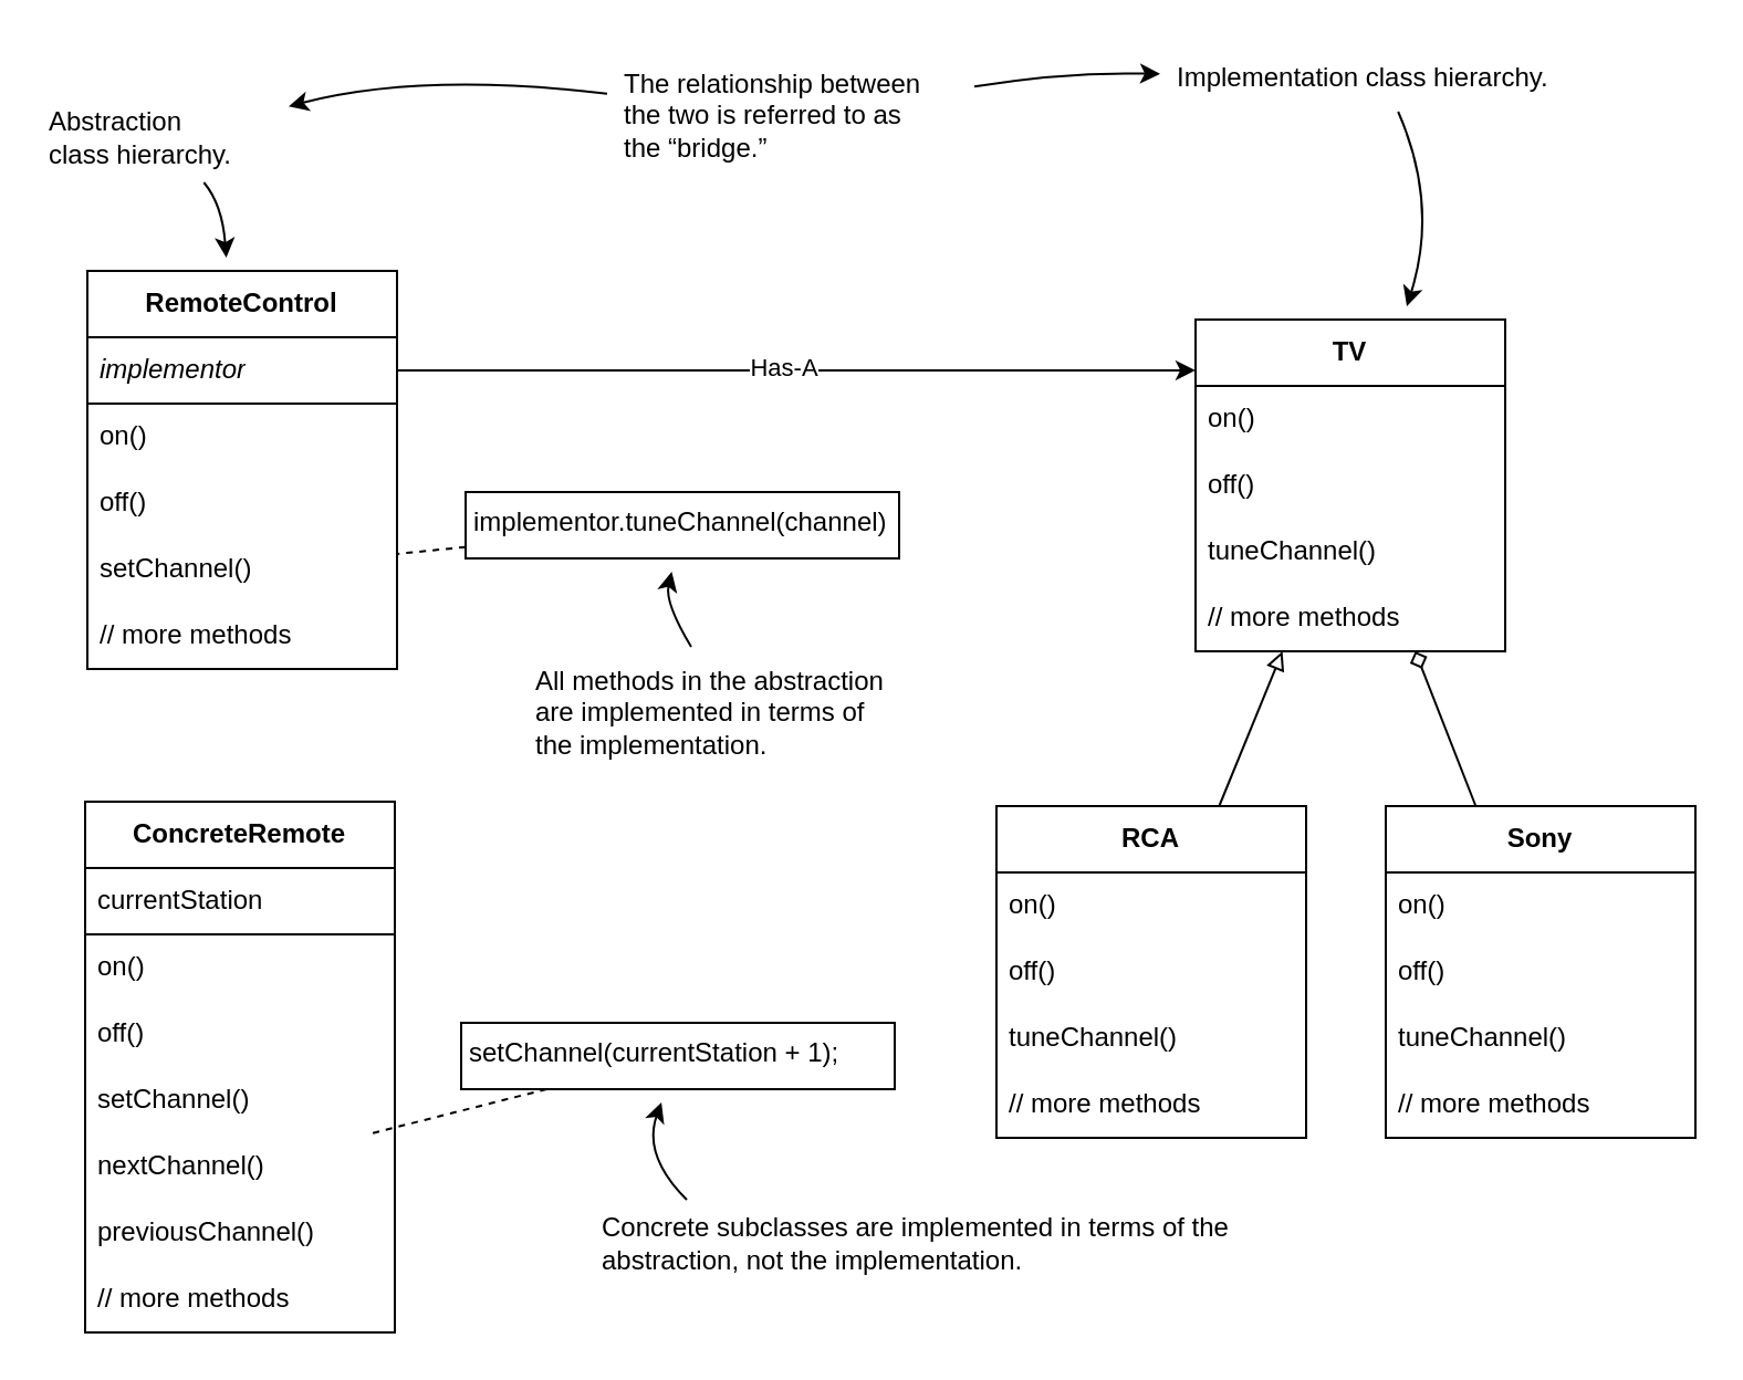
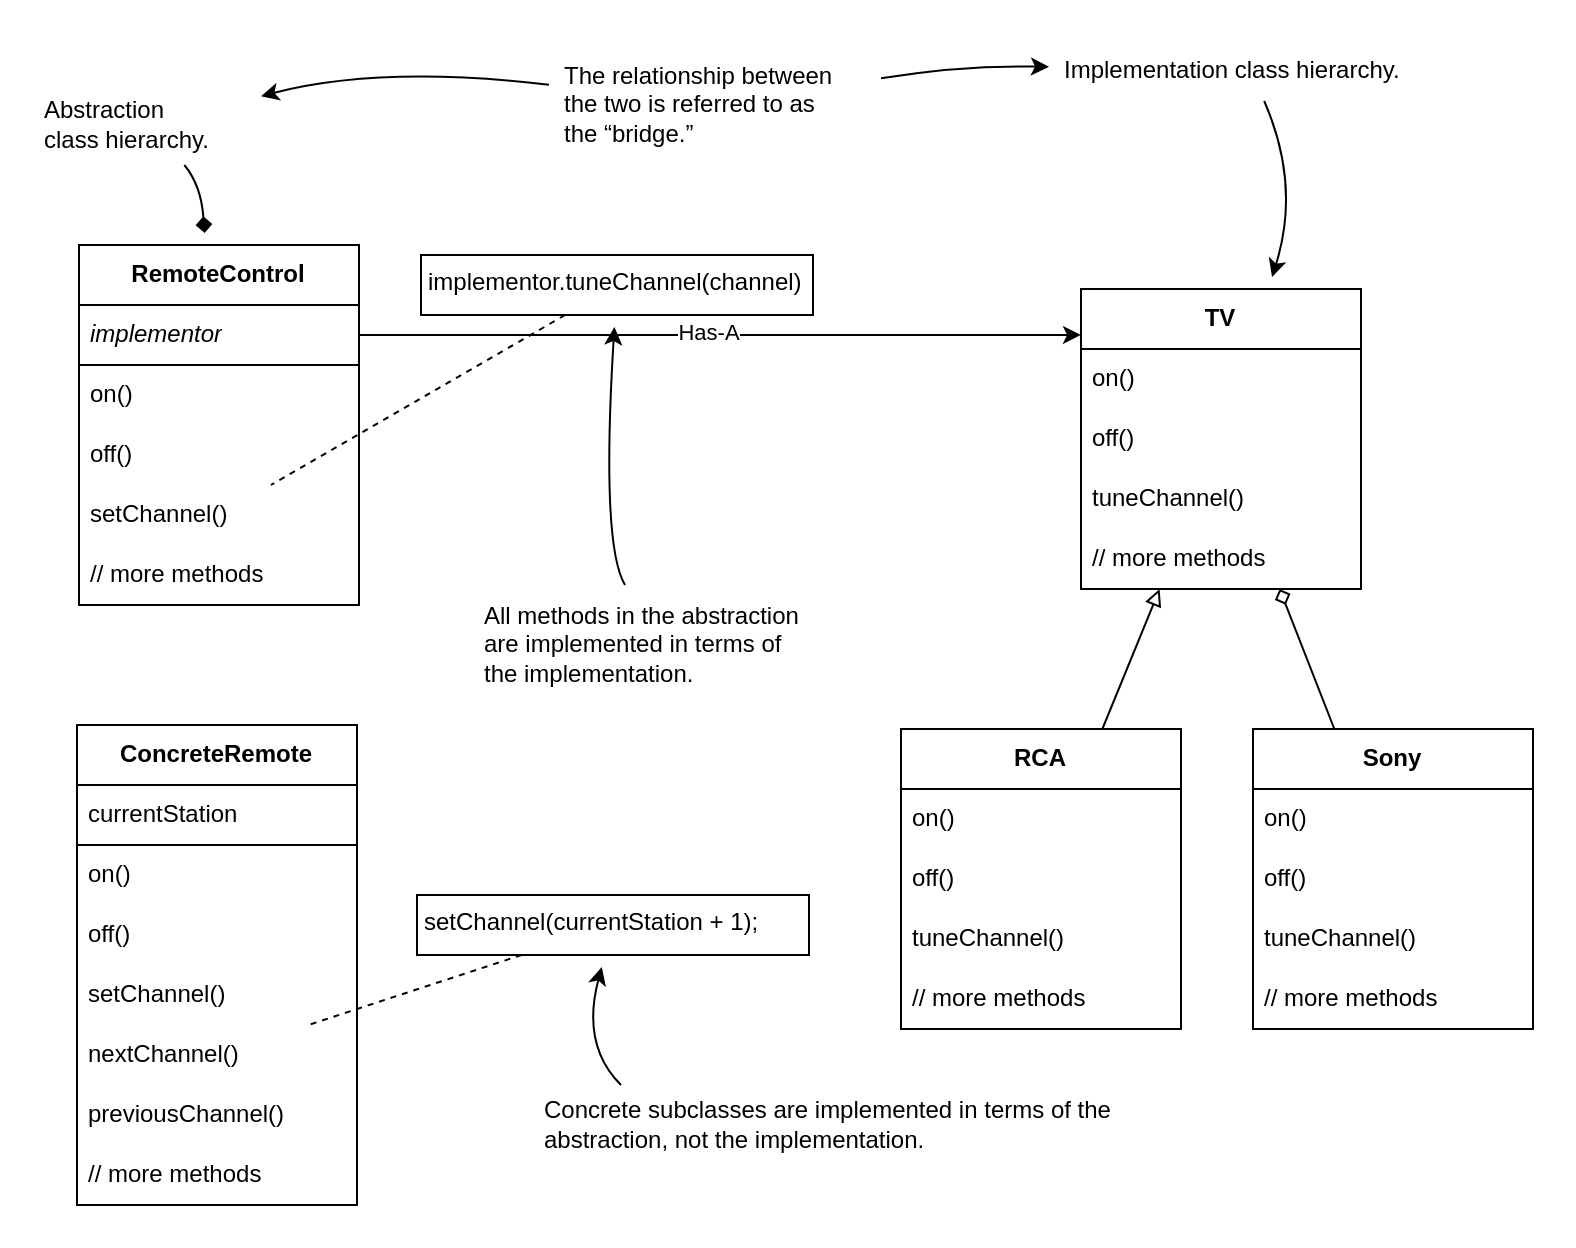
  <mxCell id="0" />
  <mxCell id="1" parent="0" />
  <mxCell id="2" value="RemoteControl" style="swimlane;fontStyle=1;childLayout=stackLayout;horizontal=1;startSize=30;horizontalStack=0;resizeParent=1;resizeParentMax=0;resizeLast=0;collapsible=1;marginBottom=0;whiteSpace=wrap;html=1;" parent="1" vertex="1"><mxGeometry x="39" y="122" width="140" height="180" as="geometry" /></mxCell>
  <mxCell id="3" value="implementor" style="text;strokeColor=default;fillColor=none;align=left;verticalAlign=middle;spacingLeft=4;spacingRight=4;overflow=hidden;points=[[0,0.5],[1,0.5]];portConstraint=eastwest;rotatable=0;whiteSpace=wrap;html=1;fontStyle=2" vertex="1" parent="2"><mxGeometry y="30" width="140" height="30" as="geometry" /></mxCell>
  <mxCell id="4" value="on()" style="text;strokeColor=none;fillColor=none;align=left;verticalAlign=middle;spacingLeft=4;spacingRight=4;overflow=hidden;points=[[0,0.5],[1,0.5]];portConstraint=eastwest;rotatable=0;whiteSpace=wrap;html=1;" parent="2" vertex="1"><mxGeometry y="60" width="140" height="30" as="geometry" /></mxCell>
  <mxCell id="5" value="off()" style="text;strokeColor=none;fillColor=none;align=left;verticalAlign=middle;spacingLeft=4;spacingRight=4;overflow=hidden;points=[[0,0.5],[1,0.5]];portConstraint=eastwest;rotatable=0;whiteSpace=wrap;html=1;" parent="2" vertex="1"><mxGeometry y="90" width="140" height="30" as="geometry" /></mxCell>
  <mxCell id="6" value="setChannel()" style="text;strokeColor=none;fillColor=none;align=left;verticalAlign=middle;spacingLeft=4;spacingRight=4;overflow=hidden;points=[[0,0.5],[1,0.5]];portConstraint=eastwest;rotatable=0;whiteSpace=wrap;html=1;" parent="2" vertex="1"><mxGeometry y="120" width="140" height="30" as="geometry" /></mxCell>
  <mxCell id="7" value="// more methods" style="text;strokeColor=none;fillColor=none;align=left;verticalAlign=middle;spacingLeft=4;spacingRight=4;overflow=hidden;points=[[0,0.5],[1,0.5]];portConstraint=eastwest;rotatable=0;whiteSpace=wrap;html=1;" parent="2" vertex="1"><mxGeometry y="150" width="140" height="30" as="geometry" /></mxCell>
  <mxCell id="8" value="Sony" style="swimlane;fontStyle=1;childLayout=stackLayout;horizontal=1;startSize=30;horizontalStack=0;resizeParent=1;resizeParentMax=0;resizeLast=0;collapsible=1;marginBottom=0;whiteSpace=wrap;html=1;" parent="1" vertex="1"><mxGeometry x="626" y="364" width="140" height="150" as="geometry" /></mxCell>
  <mxCell id="9" value="on()" style="text;strokeColor=none;fillColor=none;align=left;verticalAlign=middle;spacingLeft=4;spacingRight=4;overflow=hidden;points=[[0,0.5],[1,0.5]];portConstraint=eastwest;rotatable=0;whiteSpace=wrap;html=1;" parent="8" vertex="1"><mxGeometry y="30" width="140" height="30" as="geometry" /></mxCell>
  <mxCell id="10" value="off()" style="text;strokeColor=none;fillColor=none;align=left;verticalAlign=middle;spacingLeft=4;spacingRight=4;overflow=hidden;points=[[0,0.5],[1,0.5]];portConstraint=eastwest;rotatable=0;whiteSpace=wrap;html=1;" parent="8" vertex="1"><mxGeometry y="60" width="140" height="30" as="geometry" /></mxCell>
  <mxCell id="11" value="tuneChannel()" style="text;strokeColor=none;fillColor=none;align=left;verticalAlign=middle;spacingLeft=4;spacingRight=4;overflow=hidden;points=[[0,0.5],[1,0.5]];portConstraint=eastwest;rotatable=0;whiteSpace=wrap;html=1;" parent="8" vertex="1"><mxGeometry y="90" width="140" height="30" as="geometry" /></mxCell>
  <mxCell id="12" value="// more methods" style="text;strokeColor=none;fillColor=none;align=left;verticalAlign=middle;spacingLeft=4;spacingRight=4;overflow=hidden;points=[[0,0.5],[1,0.5]];portConstraint=eastwest;rotatable=0;whiteSpace=wrap;html=1;" parent="8" vertex="1"><mxGeometry y="120" width="140" height="30" as="geometry" /></mxCell>
  <mxCell id="13" value="RCA" style="swimlane;fontStyle=1;childLayout=stackLayout;horizontal=1;startSize=30;horizontalStack=0;resizeParent=1;resizeParentMax=0;resizeLast=0;collapsible=1;marginBottom=0;whiteSpace=wrap;html=1;" parent="1" vertex="1"><mxGeometry x="450" y="364" width="140" height="150" as="geometry" /></mxCell>
  <mxCell id="14" value="on()" style="text;strokeColor=none;fillColor=none;align=left;verticalAlign=middle;spacingLeft=4;spacingRight=4;overflow=hidden;points=[[0,0.5],[1,0.5]];portConstraint=eastwest;rotatable=0;whiteSpace=wrap;html=1;" parent="13" vertex="1"><mxGeometry y="30" width="140" height="30" as="geometry" /></mxCell>
  <mxCell id="15" value="off()" style="text;strokeColor=none;fillColor=none;align=left;verticalAlign=middle;spacingLeft=4;spacingRight=4;overflow=hidden;points=[[0,0.5],[1,0.5]];portConstraint=eastwest;rotatable=0;whiteSpace=wrap;html=1;" parent="13" vertex="1"><mxGeometry y="60" width="140" height="30" as="geometry" /></mxCell>
  <mxCell id="16" value="tuneChannel()" style="text;strokeColor=none;fillColor=none;align=left;verticalAlign=middle;spacingLeft=4;spacingRight=4;overflow=hidden;points=[[0,0.5],[1,0.5]];portConstraint=eastwest;rotatable=0;whiteSpace=wrap;html=1;" parent="13" vertex="1"><mxGeometry y="90" width="140" height="30" as="geometry" /></mxCell>
  <mxCell id="17" value="// more methods" style="text;strokeColor=none;fillColor=none;align=left;verticalAlign=middle;spacingLeft=4;spacingRight=4;overflow=hidden;points=[[0,0.5],[1,0.5]];portConstraint=eastwest;rotatable=0;whiteSpace=wrap;html=1;" parent="13" vertex="1"><mxGeometry y="120" width="140" height="30" as="geometry" /></mxCell>
  <mxCell id="18" value="" style="endArrow=block;html=1;rounded=0;endFill=0;" parent="1" source="13" target="22" edge="1"><mxGeometry width="50" height="50" relative="1" as="geometry"><mxPoint x="210" y="414" as="sourcePoint" /><mxPoint x="260" y="364" as="targetPoint" /></mxGeometry></mxCell>
  <mxCell id="19" value="" style="endArrow=diamond;html=1;rounded=0;endFill=0;" parent="1" source="8" target="22" edge="1"><mxGeometry width="50" height="50" relative="1" as="geometry"><mxPoint x="353.571" y="434" as="sourcePoint" /><mxPoint x="380.429" y="374" as="targetPoint" /></mxGeometry></mxCell>
- <mxCell id="20" value="implementor.tuneChannel(channel)" style="rounded=0;whiteSpace=wrap;html=1;align=left;verticalAlign=top;spacingLeft=2;spacingRight=2;" parent="1" vertex="1"><mxGeometry x="210" y="222" width="196" height="30" as="geometry" /></mxCell>
+ <mxCell id="20" value="implementor.tuneChannel(channel)" style="rounded=0;whiteSpace=wrap;html=1;align=left;verticalAlign=top;spacingLeft=2;spacingRight=2;" parent="1" vertex="1"><mxGeometry x="210" y="127" width="196" height="30" as="geometry" /></mxCell>
  <mxCell id="21" value="" style="endArrow=none;dashed=1;html=1;rounded=0;" parent="1" source="20" target="6" edge="1"><mxGeometry width="50" height="50" relative="1" as="geometry"><mxPoint x="130" y="632" as="sourcePoint" /><mxPoint x="340" y="342" as="targetPoint" /></mxGeometry></mxCell>
  <mxCell id="22" value="TV" style="swimlane;fontStyle=1;childLayout=stackLayout;horizontal=1;startSize=30;horizontalStack=0;resizeParent=1;resizeParentMax=0;resizeLast=0;collapsible=1;marginBottom=0;whiteSpace=wrap;html=1;" vertex="1" parent="1"><mxGeometry x="540" y="144" width="140" height="150" as="geometry" /></mxCell>
  <mxCell id="23" value="on()" style="text;strokeColor=none;fillColor=none;align=left;verticalAlign=middle;spacingLeft=4;spacingRight=4;overflow=hidden;points=[[0,0.5],[1,0.5]];portConstraint=eastwest;rotatable=0;whiteSpace=wrap;html=1;" vertex="1" parent="22"><mxGeometry y="30" width="140" height="30" as="geometry" /></mxCell>
  <mxCell id="24" value="off()" style="text;strokeColor=none;fillColor=none;align=left;verticalAlign=middle;spacingLeft=4;spacingRight=4;overflow=hidden;points=[[0,0.5],[1,0.5]];portConstraint=eastwest;rotatable=0;whiteSpace=wrap;html=1;" vertex="1" parent="22"><mxGeometry y="60" width="140" height="30" as="geometry" /></mxCell>
  <mxCell id="25" value="tuneChannel()" style="text;strokeColor=none;fillColor=none;align=left;verticalAlign=middle;spacingLeft=4;spacingRight=4;overflow=hidden;points=[[0,0.5],[1,0.5]];portConstraint=eastwest;rotatable=0;whiteSpace=wrap;html=1;" vertex="1" parent="22"><mxGeometry y="90" width="140" height="30" as="geometry" /></mxCell>
  <mxCell id="26" value="// more methods" style="text;strokeColor=none;fillColor=none;align=left;verticalAlign=middle;spacingLeft=4;spacingRight=4;overflow=hidden;points=[[0,0.5],[1,0.5]];portConstraint=eastwest;rotatable=0;whiteSpace=wrap;html=1;" vertex="1" parent="22"><mxGeometry y="120" width="140" height="30" as="geometry" /></mxCell>
  <mxCell id="27" value="" style="endArrow=classic;html=1;rounded=0;exitX=1;exitY=0.5;exitDx=0;exitDy=0;entryX=0;entryY=0.153;entryDx=0;entryDy=0;entryPerimeter=0;" edge="1" parent="1" source="3" target="22"><mxGeometry width="50" height="50" relative="1" as="geometry"><mxPoint x="290" y="72" as="sourcePoint" /><mxPoint x="510" y="132" as="targetPoint" /></mxGeometry></mxCell>
  <mxCell id="28" value="Has-A" style="edgeLabel;html=1;align=center;verticalAlign=middle;resizable=0;points=[];" vertex="1" connectable="0" parent="27"><mxGeometry x="-0.091" y="1" relative="1" as="geometry"><mxPoint x="11" as="offset" /></mxGeometry></mxCell>
  <mxCell id="29" value="ConcreteRemote" style="swimlane;fontStyle=1;childLayout=stackLayout;horizontal=1;startSize=30;horizontalStack=0;resizeParent=1;resizeParentMax=0;resizeLast=0;collapsible=1;marginBottom=0;whiteSpace=wrap;html=1;" vertex="1" parent="1"><mxGeometry x="38" y="362" width="140" height="240" as="geometry" /></mxCell>
  <mxCell id="30" value="currentStation" style="text;strokeColor=default;fillColor=none;align=left;verticalAlign=middle;spacingLeft=4;spacingRight=4;overflow=hidden;points=[[0,0.5],[1,0.5]];portConstraint=eastwest;rotatable=0;whiteSpace=wrap;html=1;fontStyle=0" vertex="1" parent="29"><mxGeometry y="30" width="140" height="30" as="geometry" /></mxCell>
  <mxCell id="31" value="on()" style="text;strokeColor=none;fillColor=none;align=left;verticalAlign=middle;spacingLeft=4;spacingRight=4;overflow=hidden;points=[[0,0.5],[1,0.5]];portConstraint=eastwest;rotatable=0;whiteSpace=wrap;html=1;" vertex="1" parent="29"><mxGeometry y="60" width="140" height="30" as="geometry" /></mxCell>
  <mxCell id="32" value="off()" style="text;strokeColor=none;fillColor=none;align=left;verticalAlign=middle;spacingLeft=4;spacingRight=4;overflow=hidden;points=[[0,0.5],[1,0.5]];portConstraint=eastwest;rotatable=0;whiteSpace=wrap;html=1;" vertex="1" parent="29"><mxGeometry y="90" width="140" height="30" as="geometry" /></mxCell>
  <mxCell id="33" value="setChannel()" style="text;strokeColor=none;fillColor=none;align=left;verticalAlign=middle;spacingLeft=4;spacingRight=4;overflow=hidden;points=[[0,0.5],[1,0.5]];portConstraint=eastwest;rotatable=0;whiteSpace=wrap;html=1;" vertex="1" parent="29"><mxGeometry y="120" width="140" height="30" as="geometry" /></mxCell>
  <mxCell id="34" value="nextChannel()" style="text;strokeColor=none;fillColor=none;align=left;verticalAlign=middle;spacingLeft=4;spacingRight=4;overflow=hidden;points=[[0,0.5],[1,0.5]];portConstraint=eastwest;rotatable=0;whiteSpace=wrap;html=1;" vertex="1" parent="29"><mxGeometry y="150" width="140" height="30" as="geometry" /></mxCell>
  <mxCell id="35" value="previousChannel()" style="text;strokeColor=none;fillColor=none;align=left;verticalAlign=middle;spacingLeft=4;spacingRight=4;overflow=hidden;points=[[0,0.5],[1,0.5]];portConstraint=eastwest;rotatable=0;whiteSpace=wrap;html=1;" vertex="1" parent="29"><mxGeometry y="180" width="140" height="30" as="geometry" /></mxCell>
  <mxCell id="36" value="// more methods" style="text;strokeColor=none;fillColor=none;align=left;verticalAlign=middle;spacingLeft=4;spacingRight=4;overflow=hidden;points=[[0,0.5],[1,0.5]];portConstraint=eastwest;rotatable=0;whiteSpace=wrap;html=1;" vertex="1" parent="29"><mxGeometry y="210" width="140" height="30" as="geometry" /></mxCell>
- <mxCell id="37" value="setChannel(currentStation + 1);" style="rounded=0;whiteSpace=wrap;html=1;align=left;verticalAlign=top;spacingLeft=2;spacingRight=2;" vertex="1" parent="1"><mxGeometry x="208" y="462" width="196" height="30" as="geometry" /></mxCell>
+ <mxCell id="37" value="setChannel(currentStation + 1);" style="rounded=0;whiteSpace=wrap;html=1;align=left;verticalAlign=top;spacingLeft=2;spacingRight=2;" vertex="1" parent="1"><mxGeometry x="208" y="447" width="196" height="30" as="geometry" /></mxCell>
  <mxCell id="38" value="" style="endArrow=none;dashed=1;html=1;rounded=0;" edge="1" parent="1" source="37" target="34"><mxGeometry width="50" height="50" relative="1" as="geometry"><mxPoint x="128" y="872" as="sourcePoint" /><mxPoint x="118" y="497" as="targetPoint" /></mxGeometry></mxCell>
  <mxCell id="39" value="&lt;div&gt;Abstraction&lt;/div&gt;&lt;div&gt;class hierarchy.&lt;/div&gt;" style="text;html=1;align=left;verticalAlign=middle;resizable=0;points=[];autosize=1;strokeColor=none;fillColor=none;fontStyle=0" vertex="1" parent="1"><mxGeometry x="20" y="42" width="110" height="40" as="geometry" /></mxCell>
  <mxCell id="40" value="&lt;div&gt;The relationship between&lt;/div&gt;&lt;div&gt;the two is referred to as&lt;/div&gt;&lt;div&gt;the “bridge.”&lt;/div&gt;" style="text;html=1;align=left;verticalAlign=middle;resizable=0;points=[];autosize=1;strokeColor=none;fillColor=none;" vertex="1" parent="1"><mxGeometry x="280" y="22" width="160" height="60" as="geometry" /></mxCell>
  <mxCell id="41" value="Implementation class hierarchy." style="text;html=1;align=left;verticalAlign=middle;resizable=0;points=[];autosize=1;strokeColor=none;fillColor=none;" vertex="1" parent="1"><mxGeometry x="530" y="20" width="190" height="30" as="geometry" /></mxCell>
  <mxCell id="42" value="" style="endArrow=classic;html=1;spacingTop=0;spacingLeft=0;targetPerimeterSpacing=6;curved=1;" edge="1" parent="1" source="40" target="41"><mxGeometry width="50" height="50" relative="1" as="geometry"><mxPoint x="470" y="32" as="sourcePoint" /><mxPoint x="520" y="-18" as="targetPoint" /><Array as="points"><mxPoint x="480" y="32" /></Array></mxGeometry></mxCell>
  <mxCell id="43" value="" style="endArrow=classic;html=1;spacingTop=0;spacingLeft=0;spacingBottom=0;spacingRight=0;spacing=2;targetPerimeterSpacing=0;sourcePerimeterSpacing=6;curved=1;" edge="1" parent="1" source="40" target="39"><mxGeometry width="50" height="50" relative="1" as="geometry"><mxPoint x="450" y="58.981" as="sourcePoint" /><mxPoint x="540" y="55.585" as="targetPoint" /><Array as="points"><mxPoint x="190" y="32" /></Array></mxGeometry></mxCell>
- <mxCell id="44" value="" style="endArrow=classic;html=1;curved=1;targetPerimeterSpacing=6;" edge="1" parent="1" source="39" target="2"><mxGeometry width="50" height="50" relative="1" as="geometry"><mxPoint x="90" y="132" as="sourcePoint" /><mxPoint x="-40" y="152" as="targetPoint" /><Array as="points"><mxPoint x="100" y="92" /></Array></mxGeometry></mxCell>
+ <mxCell id="44" value="" style="endArrow=diamond;html=1;curved=1;targetPerimeterSpacing=6;" edge="1" parent="1" source="39" target="2"><mxGeometry width="50" height="50" relative="1" as="geometry"><mxPoint x="90" y="132" as="sourcePoint" /><mxPoint x="-40" y="152" as="targetPoint" /><Array as="points"><mxPoint x="100" y="92" /></Array></mxGeometry></mxCell>
  <mxCell id="45" value="" style="endArrow=classic;html=1;sourcePerimeterSpacing=0;targetPerimeterSpacing=6;curved=1;startSize=6;" edge="1" parent="1" source="41" target="22"><mxGeometry width="50" height="50" relative="1" as="geometry"><mxPoint x="520" y="132" as="sourcePoint" /><mxPoint x="570" y="82" as="targetPoint" /><Array as="points"><mxPoint x="650" y="92" /></Array></mxGeometry></mxCell>
  <mxCell id="46" value="&lt;div&gt;All methods in the abstraction&lt;/div&gt;&lt;div&gt;are implemented in terms of&lt;/div&gt;&lt;div&gt;the implementation.&lt;/div&gt;" style="text;html=1;align=left;verticalAlign=middle;resizable=0;points=[];autosize=1;strokeColor=none;fillColor=none;" vertex="1" parent="1"><mxGeometry x="240" y="292" width="180" height="60" as="geometry" /></mxCell>
  <mxCell id="47" value="" style="endArrow=classic;html=1;startSize=6;sourcePerimeterSpacing=0;targetPerimeterSpacing=6;curved=1;" edge="1" parent="1" source="46" target="20"><mxGeometry width="50" height="50" relative="1" as="geometry"><mxPoint x="210" y="422" as="sourcePoint" /><mxPoint x="260" y="372" as="targetPoint" /><Array as="points"><mxPoint x="300" y="272" /></Array></mxGeometry></mxCell>
  <mxCell id="48" value="&lt;div&gt;Concrete subclasses are implemented in terms of the&lt;/div&gt;&lt;div&gt;abstraction, not the implementation.&lt;/div&gt;" style="text;html=1;align=left;verticalAlign=middle;resizable=0;points=[];autosize=1;strokeColor=none;fillColor=none;" vertex="1" parent="1"><mxGeometry x="270" y="542" width="310" height="40" as="geometry" /></mxCell>
  <mxCell id="49" value="" style="endArrow=classic;html=1;startSize=6;sourcePerimeterSpacing=0;targetPerimeterSpacing=6;curved=1;" edge="1" parent="1" source="48" target="37"><mxGeometry width="50" height="50" relative="1" as="geometry"><mxPoint x="290" y="552" as="sourcePoint" /><mxPoint x="340" y="502" as="targetPoint" /><Array as="points"><mxPoint x="310" y="542" /><mxPoint x="290" y="522" /></Array></mxGeometry></mxCell>
